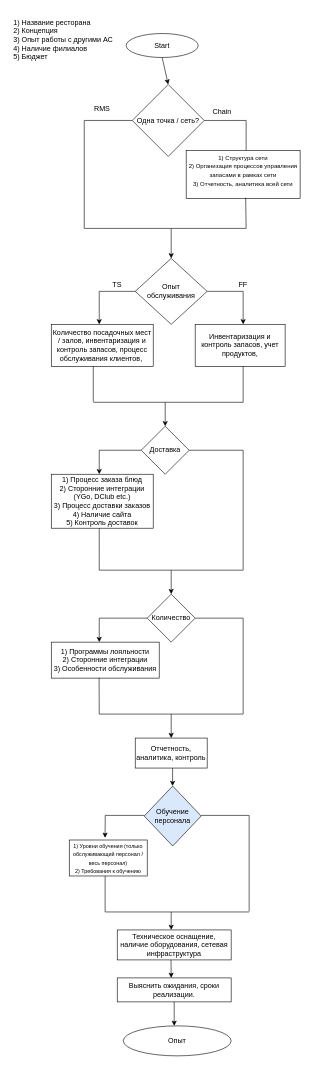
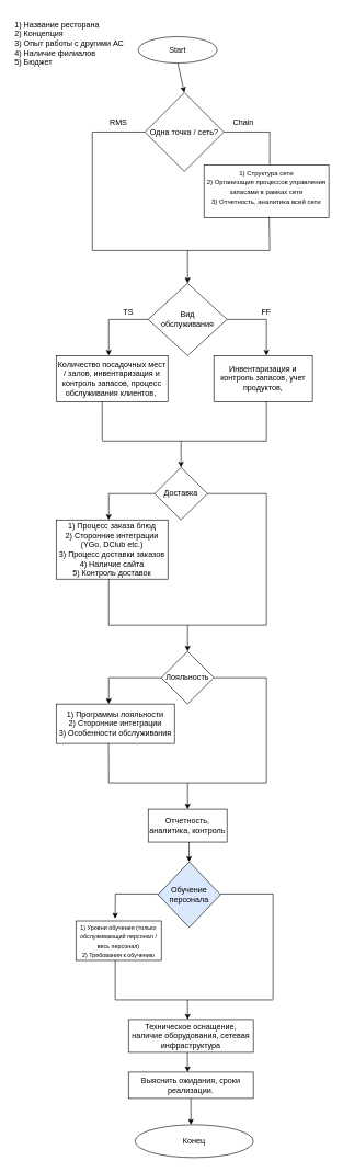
  <mxCell id="0" />
  <mxCell id="1" parent="0" />
  <mxCell id="2" value="Start" style="ellipse;whiteSpace=wrap;html=1;" vertex="1" parent="1"><mxGeometry x="210" y="55" width="120" height="40" as="geometry" /></mxCell>
  <mxCell id="3" value="" style="endArrow=classic;html=1;rounded=0;exitX=0.5;exitY=1;exitDx=0;exitDy=0;entryX=0.5;entryY=0;entryDx=0;entryDy=0;" edge="1" parent="1" source="2" target="4"><mxGeometry width="50" height="50" relative="1" as="geometry"><mxPoint x="290" y="430" as="sourcePoint" /><mxPoint x="290" y="140" as="targetPoint" /></mxGeometry></mxCell>
  <mxCell id="4" value="Одна точка / сеть?" style="rhombus;whiteSpace=wrap;html=1;" vertex="1" parent="1"><mxGeometry x="220" y="140" width="120" height="120" as="geometry" /></mxCell>
  <mxCell id="5" value="" style="endArrow=classic;html=1;rounded=0;exitX=1;exitY=0.5;exitDx=0;exitDy=0;" edge="1" parent="1" source="4"><mxGeometry width="50" height="50" relative="1" as="geometry"><mxPoint x="290" y="430" as="sourcePoint" /><mxPoint x="410" y="260" as="targetPoint" /><Array as="points"><mxPoint x="410" y="200" /></Array></mxGeometry></mxCell>
- <mxCell id="6" value="RMS" style="text;html=1;strokeColor=none;fillColor=none;align=center;verticalAlign=middle;whiteSpace=wrap;rounded=0;" vertex="1" parent="1"><mxGeometry x="140" y="165" width="60" height="30" as="geometry" /></mxCell>
+ <mxCell id="6" value="RMS" style="text;html=1;strokeColor=none;fillColor=none;align=center;verticalAlign=middle;whiteSpace=wrap;rounded=0;" vertex="1" parent="1"><mxGeometry x="150" y="170" width="60" height="30" as="geometry" /></mxCell>
  <mxCell id="7" value="Chain" style="text;html=1;strokeColor=none;fillColor=none;align=center;verticalAlign=middle;whiteSpace=wrap;rounded=0;" vertex="1" parent="1"><mxGeometry x="340" y="170" width="60" height="30" as="geometry" /></mxCell>
  <mxCell id="8" style="edgeStyle=orthogonalEdgeStyle;rounded=0;orthogonalLoop=1;jettySize=auto;html=1;exitX=0;exitY=0.5;exitDx=0;exitDy=0;" edge="1" parent="1" source="9"><mxGeometry relative="1" as="geometry"><mxPoint x="225" y="485" as="targetPoint" /></mxGeometry></mxCell>
- <mxCell id="9" value="Опыт&lt;br&gt;обслуживания" style="rhombus;whiteSpace=wrap;html=1;" vertex="1" parent="1"><mxGeometry x="225" y="430" width="120" height="110" as="geometry" /></mxCell>
+ <mxCell id="9" value="Вид&lt;br&gt;обслуживания" style="rhombus;whiteSpace=wrap;html=1;" vertex="1" parent="1"><mxGeometry x="225" y="430" width="120" height="110" as="geometry" /></mxCell>
  <mxCell id="10" value="" style="endArrow=classic;html=1;rounded=0;exitX=0;exitY=0.5;exitDx=0;exitDy=0;" edge="1" parent="1" source="9"><mxGeometry width="50" height="50" relative="1" as="geometry"><mxPoint x="435" y="600" as="sourcePoint" /><mxPoint x="165" y="540" as="targetPoint" /><Array as="points"><mxPoint x="165" y="485" /></Array></mxGeometry></mxCell>
  <mxCell id="11" value="" style="endArrow=classic;html=1;rounded=0;exitX=1;exitY=0.5;exitDx=0;exitDy=0;" edge="1" parent="1" source="9"><mxGeometry width="50" height="50" relative="1" as="geometry"><mxPoint x="435" y="600" as="sourcePoint" /><mxPoint x="405" y="540" as="targetPoint" /><Array as="points"><mxPoint x="405" y="485" /></Array></mxGeometry></mxCell>
  <mxCell id="12" value="FF" style="text;html=1;strokeColor=none;fillColor=none;align=center;verticalAlign=middle;whiteSpace=wrap;rounded=0;" vertex="1" parent="1"><mxGeometry x="375" y="460" width="60" height="30" as="geometry" /></mxCell>
  <mxCell id="13" value="TS" style="text;html=1;strokeColor=none;fillColor=none;align=center;verticalAlign=middle;whiteSpace=wrap;rounded=0;" vertex="1" parent="1"><mxGeometry x="165" y="460" width="60" height="30" as="geometry" /></mxCell>
  <mxCell id="14" value="Количество посадочных мест / залов, инвентаризация и контроль запасов, процесс обслуживания клиентов,&amp;nbsp;" style="rounded=0;whiteSpace=wrap;html=1;" vertex="1" parent="1"><mxGeometry x="85" y="540" width="170" height="70" as="geometry" /></mxCell>
  <mxCell id="15" value="Инвентаризация и контроль запасов, учет продуктов," style="rounded=0;whiteSpace=wrap;html=1;" vertex="1" parent="1"><mxGeometry x="325" y="540" width="150" height="70" as="geometry" /></mxCell>
  <mxCell id="16" value="" style="endArrow=none;html=1;rounded=0;entryX=0.5;entryY=1;entryDx=0;entryDy=0;" edge="1" parent="1"><mxGeometry width="50" height="50" relative="1" as="geometry"><mxPoint x="155" y="670" as="sourcePoint" /><mxPoint x="405" y="610" as="targetPoint" /><Array as="points"><mxPoint x="405" y="670" /></Array></mxGeometry></mxCell>
  <mxCell id="17" value="" style="endArrow=none;html=1;rounded=0;entryX=0.429;entryY=1.014;entryDx=0;entryDy=0;entryPerimeter=0;" edge="1" parent="1"><mxGeometry width="50" height="50" relative="1" as="geometry"><mxPoint x="155.07" y="669.02" as="sourcePoint" /><mxPoint x="155" y="610" as="targetPoint" /></mxGeometry></mxCell>
  <mxCell id="18" value="" style="endArrow=classic;html=1;rounded=0;" edge="1" parent="1"><mxGeometry width="50" height="50" relative="1" as="geometry"><mxPoint x="275" y="670" as="sourcePoint" /><mxPoint x="275" y="710" as="targetPoint" /></mxGeometry></mxCell>
  <mxCell id="19" value="Доставка" style="rhombus;whiteSpace=wrap;html=1;" vertex="1" parent="1"><mxGeometry x="235" y="710" width="80" height="80" as="geometry" /></mxCell>
  <mxCell id="20" value="" style="endArrow=classic;html=1;rounded=0;exitX=0;exitY=0.5;exitDx=0;exitDy=0;" edge="1" parent="1" source="19"><mxGeometry width="50" height="50" relative="1" as="geometry"><mxPoint x="435" y="680" as="sourcePoint" /><mxPoint x="165" y="790" as="targetPoint" /><Array as="points"><mxPoint x="165" y="750" /></Array></mxGeometry></mxCell>
  <mxCell id="21" value="1) Процесс заказа блюд&lt;br&gt;2) Сторонние интеграции (YGo, DClub etc.)&lt;br&gt;3) Процесс доставки заказов&lt;br&gt;4) Наличие сайта&lt;br&gt;5) Контроль доставок" style="rounded=0;whiteSpace=wrap;html=1;" vertex="1" parent="1"><mxGeometry x="85" y="790" width="170" height="90" as="geometry" /></mxCell>
  <mxCell id="22" value="" style="endArrow=none;html=1;rounded=0;exitX=1;exitY=0.5;exitDx=0;exitDy=0;" edge="1" parent="1" source="19"><mxGeometry width="50" height="50" relative="1" as="geometry"><mxPoint x="435" y="880" as="sourcePoint" /><mxPoint x="405" y="950" as="targetPoint" /><Array as="points"><mxPoint x="405" y="750" /></Array></mxGeometry></mxCell>
  <mxCell id="23" value="" style="endArrow=none;html=1;rounded=0;exitX=0.5;exitY=1;exitDx=0;exitDy=0;" edge="1" parent="1"><mxGeometry width="50" height="50" relative="1" as="geometry"><mxPoint x="165" y="880" as="sourcePoint" /><mxPoint x="165" y="950" as="targetPoint" /><Array as="points"><mxPoint x="165" y="920" /></Array></mxGeometry></mxCell>
  <mxCell id="24" value="" style="endArrow=none;html=1;rounded=0;" edge="1" parent="1"><mxGeometry width="50" height="50" relative="1" as="geometry"><mxPoint x="165" y="950" as="sourcePoint" /><mxPoint x="405" y="950" as="targetPoint" /></mxGeometry></mxCell>
  <mxCell id="25" value="" style="endArrow=classic;html=1;rounded=0;" edge="1" parent="1"><mxGeometry width="50" height="50" relative="1" as="geometry"><mxPoint x="285" y="950" as="sourcePoint" /><mxPoint x="285" y="990" as="targetPoint" /></mxGeometry></mxCell>
- <mxCell id="26" value="Количество" style="rhombus;whiteSpace=wrap;html=1;" vertex="1" parent="1"><mxGeometry x="245" y="990" width="80" height="80" as="geometry" /></mxCell>
+ <mxCell id="26" value="Лояльность" style="rhombus;whiteSpace=wrap;html=1;" vertex="1" parent="1"><mxGeometry x="245" y="990" width="80" height="80" as="geometry" /></mxCell>
  <mxCell id="27" value="" style="endArrow=classic;html=1;rounded=0;exitX=0;exitY=0.5;exitDx=0;exitDy=0;" edge="1" parent="1" source="26"><mxGeometry width="50" height="50" relative="1" as="geometry"><mxPoint x="245" y="1050" as="sourcePoint" /><mxPoint x="165" y="1070" as="targetPoint" /><Array as="points"><mxPoint x="165" y="1030" /></Array></mxGeometry></mxCell>
  <mxCell id="28" value="1) Программы лояльности&lt;br&gt;2) Сторонние интеграции&lt;br&gt;3) Особенности обслуживания" style="rounded=0;whiteSpace=wrap;html=1;" vertex="1" parent="1"><mxGeometry x="85" y="1070" width="180" height="60" as="geometry" /></mxCell>
  <mxCell id="29" value="" style="endArrow=none;html=1;rounded=0;exitX=1;exitY=0.5;exitDx=0;exitDy=0;" edge="1" parent="1"><mxGeometry width="50" height="50" relative="1" as="geometry"><mxPoint x="325" y="1030" as="sourcePoint" /><mxPoint x="405" y="1190" as="targetPoint" /><Array as="points"><mxPoint x="405" y="1030" /></Array></mxGeometry></mxCell>
  <mxCell id="30" value="" style="endArrow=none;html=1;rounded=0;" edge="1" parent="1"><mxGeometry width="50" height="50" relative="1" as="geometry"><mxPoint x="165" y="1190" as="sourcePoint" /><mxPoint x="405" y="1190" as="targetPoint" /></mxGeometry></mxCell>
  <mxCell id="31" value="" style="endArrow=none;html=1;rounded=0;entryX=0.443;entryY=0.989;entryDx=0;entryDy=0;entryPerimeter=0;" edge="1" parent="1" target="28"><mxGeometry width="50" height="50" relative="1" as="geometry"><mxPoint x="165" y="1190" as="sourcePoint" /><mxPoint x="325" y="1060" as="targetPoint" /></mxGeometry></mxCell>
  <mxCell id="32" value="" style="endArrow=classic;html=1;rounded=0;" edge="1" parent="1"><mxGeometry width="50" height="50" relative="1" as="geometry"><mxPoint x="285" y="1190" as="sourcePoint" /><mxPoint x="285" y="1230" as="targetPoint" /></mxGeometry></mxCell>
  <mxCell id="33" value="Отчетность, аналитика, контроль" style="rounded=0;whiteSpace=wrap;html=1;" vertex="1" parent="1"><mxGeometry x="225" y="1230" width="120" height="50" as="geometry" /></mxCell>
  <mxCell id="34" style="edgeStyle=orthogonalEdgeStyle;rounded=0;orthogonalLoop=1;jettySize=auto;html=1;exitX=0.5;exitY=1;exitDx=0;exitDy=0;" edge="1" parent="1" source="33" target="33"><mxGeometry relative="1" as="geometry" /></mxCell>
  <mxCell id="35" value="" style="endArrow=classic;html=1;rounded=0;exitX=0.5;exitY=1;exitDx=0;exitDy=0;" edge="1" parent="1"><mxGeometry width="50" height="50" relative="1" as="geometry"><mxPoint x="287.3" y="1280" as="sourcePoint" /><mxPoint x="287.3" y="1310" as="targetPoint" /></mxGeometry></mxCell>
  <mxCell id="36" value="Обучение персонала" style="rhombus;whiteSpace=wrap;html=1;fillColor=#dae8fc;" vertex="1" parent="1"><mxGeometry x="240" y="1310" width="95" height="100" as="geometry" /></mxCell>
  <mxCell id="37" value="" style="endArrow=classic;html=1;rounded=0;exitX=0;exitY=0.5;exitDx=0;exitDy=0;entryX=0.414;entryY=-0.044;entryDx=0;entryDy=0;entryPerimeter=0;" edge="1" parent="1"><mxGeometry width="50" height="50" relative="1" as="geometry"><mxPoint x="240" y="1359" as="sourcePoint" /><mxPoint x="174.68" y="1396.36" as="targetPoint" /><Array as="points"><mxPoint x="175" y="1359" /><mxPoint x="175" y="1369" /></Array></mxGeometry></mxCell>
  <mxCell id="38" value="&lt;font style=&quot;font-size: 9px;&quot;&gt;1) Уровни обучения (только обслуживающий персонал / весь персонал)&lt;br&gt;2) Требования к обучению&lt;br&gt;&lt;/font&gt;" style="rounded=0;whiteSpace=wrap;html=1;" vertex="1" parent="1"><mxGeometry x="115" y="1400" width="130" height="60" as="geometry" /></mxCell>
  <mxCell id="39" value="" style="endArrow=none;html=1;rounded=0;exitX=1;exitY=0.5;exitDx=0;exitDy=0;" edge="1" parent="1"><mxGeometry width="50" height="50" relative="1" as="geometry"><mxPoint x="335" y="1359" as="sourcePoint" /><mxPoint x="415" y="1519" as="targetPoint" /><Array as="points"><mxPoint x="415" y="1359" /></Array></mxGeometry></mxCell>
  <mxCell id="40" value="" style="endArrow=none;html=1;rounded=0;entryX=0.5;entryY=1;entryDx=0;entryDy=0;" edge="1" parent="1"><mxGeometry width="50" height="50" relative="1" as="geometry"><mxPoint x="174.83" y="1520" as="sourcePoint" /><mxPoint x="174.83" y="1460" as="targetPoint" /></mxGeometry></mxCell>
  <mxCell id="41" value="" style="endArrow=none;html=1;rounded=0;" edge="1" parent="1"><mxGeometry width="50" height="50" relative="1" as="geometry"><mxPoint x="415" y="1520" as="sourcePoint" /><mxPoint x="175" y="1520" as="targetPoint" /></mxGeometry></mxCell>
  <mxCell id="42" value="" style="endArrow=classic;html=1;rounded=0;" edge="1" parent="1"><mxGeometry width="50" height="50" relative="1" as="geometry"><mxPoint x="285" y="1520" as="sourcePoint" /><mxPoint x="285" y="1550" as="targetPoint" /></mxGeometry></mxCell>
  <mxCell id="43" value="Техническое оснащение, наличие оборудования, сетевая инфраструктура" style="rounded=0;whiteSpace=wrap;html=1;" vertex="1" parent="1"><mxGeometry x="195" y="1550" width="190" height="50" as="geometry" /></mxCell>
  <mxCell id="44" value="" style="endArrow=classic;html=1;rounded=0;exitX=0.5;exitY=1;exitDx=0;exitDy=0;" edge="1" parent="1"><mxGeometry width="50" height="50" relative="1" as="geometry"><mxPoint x="284.71" y="1600" as="sourcePoint" /><mxPoint x="285" y="1630" as="targetPoint" /></mxGeometry></mxCell>
  <mxCell id="45" value="Выяснить ожидания, сроки реализации." style="rounded=0;whiteSpace=wrap;html=1;" vertex="1" parent="1"><mxGeometry x="195" y="1630" width="190" height="40" as="geometry" /></mxCell>
  <mxCell id="46" value="" style="endArrow=classic;html=1;rounded=0;exitX=0.5;exitY=1;exitDx=0;exitDy=0;" edge="1" parent="1" source="45"><mxGeometry width="50" height="50" relative="1" as="geometry"><mxPoint x="145" y="1510" as="sourcePoint" /><mxPoint x="290" y="1710" as="targetPoint" /></mxGeometry></mxCell>
- <mxCell id="47" value="Опыт" style="ellipse;whiteSpace=wrap;html=1;" vertex="1" parent="1"><mxGeometry x="205" y="1710" width="180" height="50" as="geometry" /></mxCell>
+ <mxCell id="47" value="Конец" style="ellipse;whiteSpace=wrap;html=1;" vertex="1" parent="1"><mxGeometry x="205" y="1710" width="180" height="50" as="geometry" /></mxCell>
  <mxCell id="48" value="" style="endArrow=none;html=1;rounded=0;entryX=0;entryY=0.5;entryDx=0;entryDy=0;" edge="1" parent="1" target="4"><mxGeometry width="50" height="50" relative="1" as="geometry"><mxPoint x="140" y="380" as="sourcePoint" /><mxPoint x="50" y="210" as="targetPoint" /><Array as="points"><mxPoint x="140" y="200" /></Array></mxGeometry></mxCell>
  <mxCell id="49" value="" style="endArrow=none;html=1;rounded=0;" edge="1" parent="1"><mxGeometry width="50" height="50" relative="1" as="geometry"><mxPoint x="140" y="380" as="sourcePoint" /><mxPoint x="410" y="380" as="targetPoint" /></mxGeometry></mxCell>
  <mxCell id="50" value="&lt;font size=&quot;1&quot;&gt;1) Структура сети&lt;br&gt;2) Организация процессов управления запасами в рамках сети&lt;br&gt;3) Отчетность, аналитика всей сети&lt;br&gt;&lt;br&gt;&lt;/font&gt;" style="rounded=0;whiteSpace=wrap;html=1;" vertex="1" parent="1"><mxGeometry x="310" y="250" width="190" height="80" as="geometry" /></mxCell>
  <mxCell id="51" value="" style="endArrow=classic;html=1;rounded=0;entryX=0.5;entryY=0;entryDx=0;entryDy=0;" edge="1" parent="1" target="9"><mxGeometry width="50" height="50" relative="1" as="geometry"><mxPoint x="285" y="380" as="sourcePoint" /><mxPoint x="280" y="490" as="targetPoint" /></mxGeometry></mxCell>
  <mxCell id="52" value="" style="endArrow=none;html=1;rounded=0;entryX=0.522;entryY=0.985;entryDx=0;entryDy=0;entryPerimeter=0;" edge="1" parent="1" target="50"><mxGeometry width="50" height="50" relative="1" as="geometry"><mxPoint x="410" y="380" as="sourcePoint" /><mxPoint x="280" y="300" as="targetPoint" /></mxGeometry></mxCell>
  <mxCell id="53" value="&lt;div style=&quot;&quot;&gt;1) Название ресторана&lt;/div&gt;&lt;div&gt;2) Концепция&lt;/div&gt;&lt;div&gt;3) Опыт работы с другими АС&lt;/div&gt;&lt;div&gt;4) Наличие филиалов&lt;/div&gt;&lt;div&gt;5) Бюджет&lt;/div&gt;" style="text;html=1;strokeColor=none;fillColor=none;align=left;verticalAlign=middle;whiteSpace=wrap;rounded=0;" vertex="1" parent="1"><mxGeometry x="20" width="170" height="90" as="geometry" y="20" /></mxCell>
